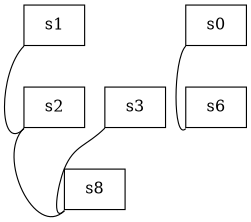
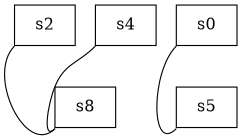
  graph {
    date="04/12/2013"
    hostidtype=hostname
    version="1:0"
    node [shape=record]
    edge [dir=none headport=sweth2 tailport=sweth4]
-   s1
    s2
    n3 [label=s8]
-   s4 [label=s3]
+   s4
    n5 [label=s0]
-   s6
-   s1 -- s2 [tailport=sweth2]
+   s6 [label=s5]
    s2 -- n3 [tailport=sweth3]
    s4 -- n3 [headport=sweth3]
    n5 -- s6 [headport=sweth3]
  }
